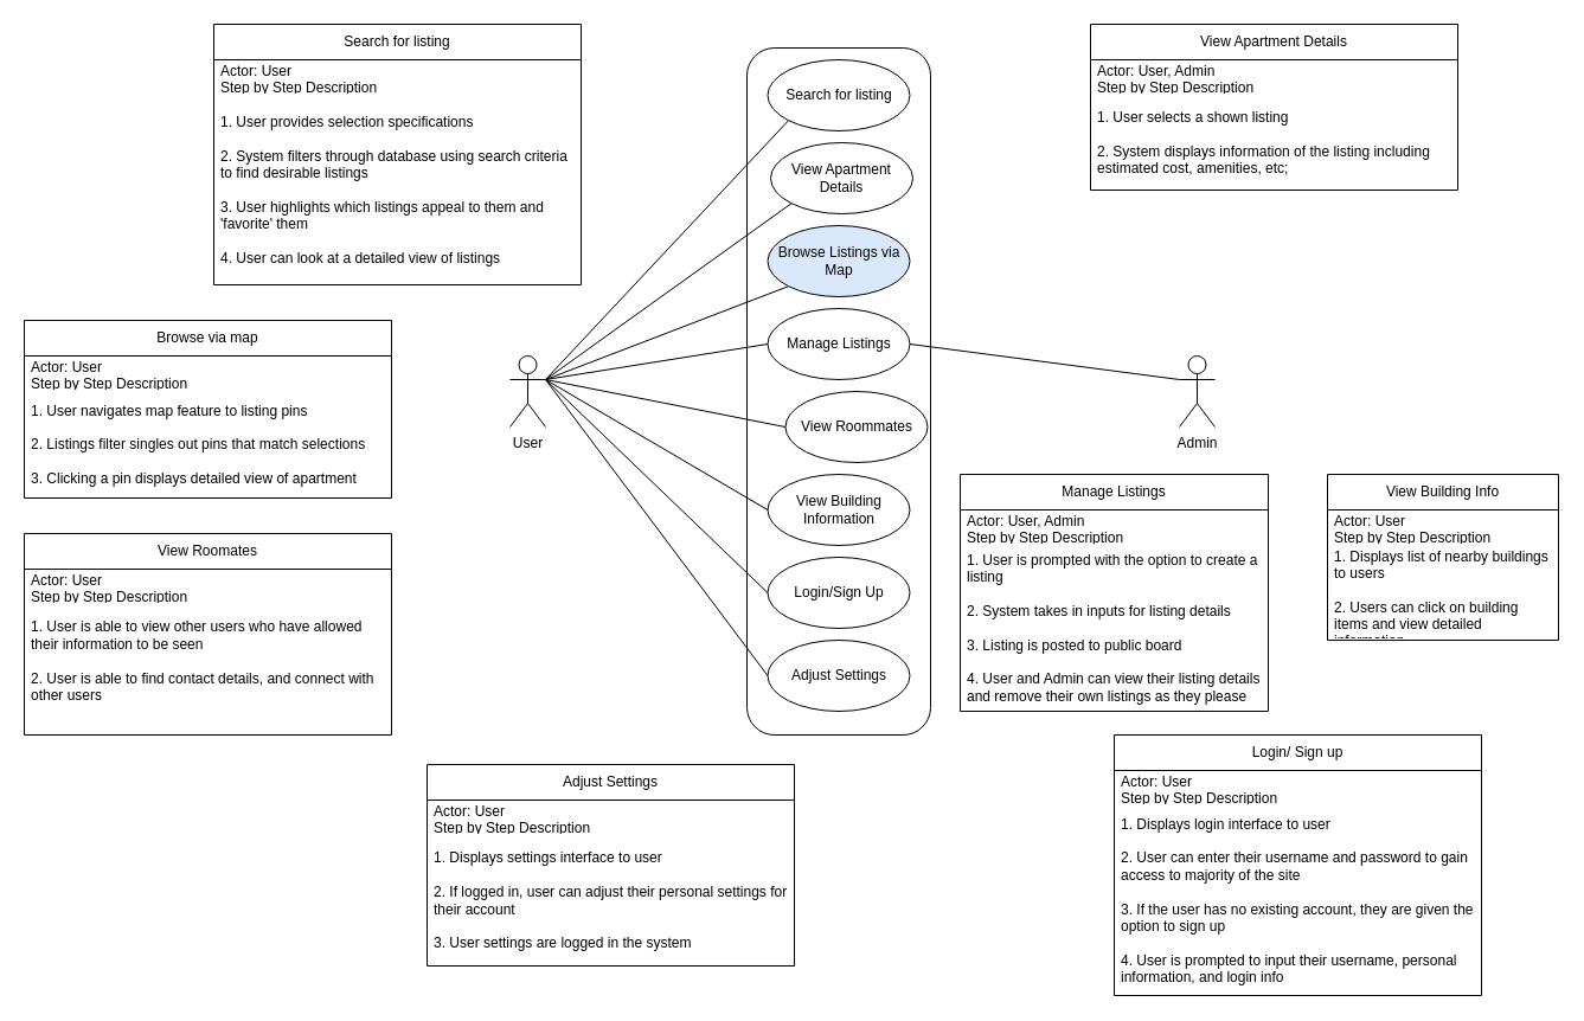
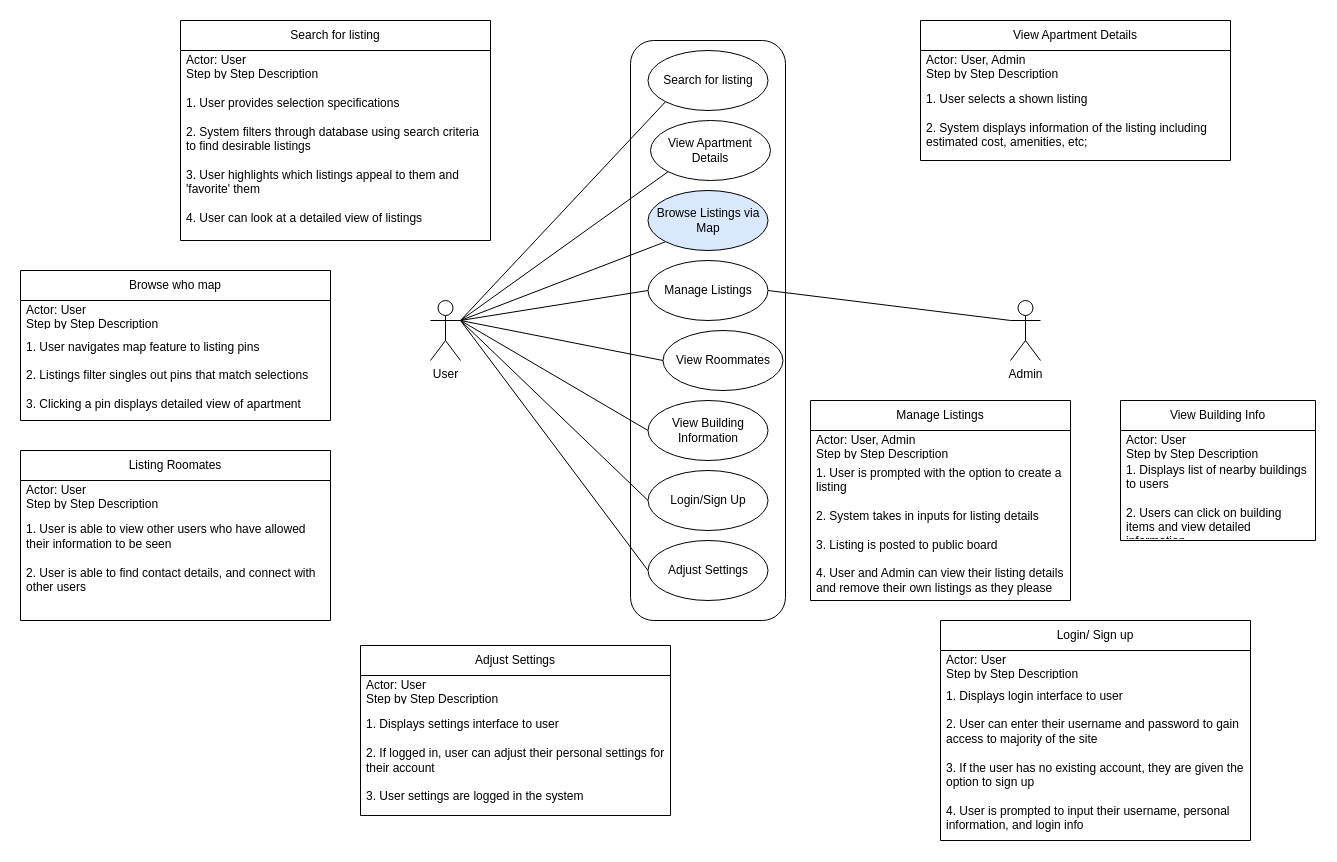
  <mxCell id="0" />
  <mxCell id="1" parent="0" />
  <mxCell id="2" value="" style="rounded=1;whiteSpace=wrap;html=1;" vertex="1" parent="1"><mxGeometry x="630" y="40" width="155" height="580" as="geometry" /></mxCell>
  <mxCell id="3" value="Search for listing" style="ellipse;whiteSpace=wrap;html=1;" vertex="1" parent="1"><mxGeometry x="647.5" y="50" width="120" height="60" as="geometry" /></mxCell>
  <mxCell id="4" value="View Apartment Details" style="ellipse;whiteSpace=wrap;html=1;" vertex="1" parent="1"><mxGeometry x="650" y="120" width="120" height="60" as="geometry" /></mxCell>
  <mxCell id="5" style="rounded=0;orthogonalLoop=1;jettySize=auto;html=1;exitX=0;exitY=1;exitDx=0;exitDy=0;endArrow=none;startFill=0;" edge="1" parent="1" source="6"><mxGeometry relative="1" as="geometry"><mxPoint x="460" y="320" as="targetPoint" /></mxGeometry></mxCell>
  <mxCell id="6" value="&lt;div&gt;Browse Listings via Map&lt;/div&gt;" style="ellipse;whiteSpace=wrap;html=1;fillColor=#dae8fc;" vertex="1" parent="1"><mxGeometry x="647.5" y="190" width="120" height="60" as="geometry" /></mxCell>
  <mxCell id="7" value="Manage Listings" style="ellipse;whiteSpace=wrap;html=1;" vertex="1" parent="1"><mxGeometry x="647.5" y="260" width="120" height="60" as="geometry" /></mxCell>
  <mxCell id="8" style="rounded=0;orthogonalLoop=1;jettySize=auto;html=1;exitX=0;exitY=0.5;exitDx=0;exitDy=0;endArrow=none;startFill=0;" edge="1" parent="1" source="9"><mxGeometry relative="1" as="geometry"><mxPoint x="460" y="320" as="targetPoint" /></mxGeometry></mxCell>
  <mxCell id="9" value="&lt;div&gt;View Roommates&lt;/div&gt;" style="ellipse;whiteSpace=wrap;html=1;" vertex="1" parent="1"><mxGeometry x="662.5" y="330" width="120" height="60" as="geometry" /></mxCell>
  <mxCell id="10" style="rounded=0;orthogonalLoop=1;jettySize=auto;html=1;exitX=0;exitY=0.5;exitDx=0;exitDy=0;endArrow=none;startFill=0;" edge="1" parent="1" source="11"><mxGeometry relative="1" as="geometry"><mxPoint x="460" y="320" as="targetPoint" /></mxGeometry></mxCell>
  <mxCell id="11" value="&lt;div&gt;View Building Information&lt;/div&gt;" style="ellipse;whiteSpace=wrap;html=1;" vertex="1" parent="1"><mxGeometry x="647.5" y="400" width="120" height="60" as="geometry" /></mxCell>
  <mxCell id="12" style="rounded=0;orthogonalLoop=1;jettySize=auto;html=1;exitX=0;exitY=0.5;exitDx=0;exitDy=0;endArrow=none;startFill=0;" edge="1" parent="1" source="13"><mxGeometry relative="1" as="geometry"><mxPoint x="460" y="320" as="targetPoint" /></mxGeometry></mxCell>
  <mxCell id="13" value="&lt;div&gt;Login/Sign Up&lt;/div&gt;" style="ellipse;whiteSpace=wrap;html=1;" vertex="1" parent="1"><mxGeometry x="647.5" y="470" width="120" height="60" as="geometry" /></mxCell>
  <mxCell id="14" style="rounded=0;orthogonalLoop=1;jettySize=auto;html=1;exitX=0;exitY=0.5;exitDx=0;exitDy=0;endArrow=none;startFill=0;" edge="1" parent="1" source="15"><mxGeometry relative="1" as="geometry"><mxPoint x="460" y="320" as="targetPoint" /></mxGeometry></mxCell>
  <mxCell id="15" value="&lt;div&gt;Adjust Settings&lt;/div&gt;" style="ellipse;whiteSpace=wrap;html=1;" vertex="1" parent="1"><mxGeometry x="647.5" y="540" width="120" height="60" as="geometry" /></mxCell>
  <mxCell id="16" value="User" style="shape=umlActor;verticalLabelPosition=bottom;verticalAlign=top;html=1;outlineConnect=0;" vertex="1" parent="1"><mxGeometry x="430" y="300" width="30" height="60" as="geometry" /></mxCell>
- <mxCell id="17" value="&lt;div&gt;Admin&lt;/div&gt;" style="shape=umlActor;verticalLabelPosition=bottom;verticalAlign=top;html=1;outlineConnect=0;" vertex="1" parent="1"><mxGeometry x="995" y="300" width="30" height="60" as="geometry" /></mxCell>
+ <mxCell id="17" value="&lt;div&gt;Admin&lt;/div&gt;" style="shape=umlActor;verticalLabelPosition=bottom;verticalAlign=top;html=1;outlineConnect=0;" vertex="1" parent="1"><mxGeometry x="1010" y="300" width="30" height="60" as="geometry" /></mxCell>
  <mxCell id="18" value="Search for listing" style="swimlane;fontStyle=0;childLayout=stackLayout;horizontal=1;startSize=30;horizontalStack=0;resizeParent=1;resizeParentMax=0;resizeLast=0;collapsible=1;marginBottom=0;whiteSpace=wrap;html=1;" vertex="1" parent="1"><mxGeometry x="180" y="20" width="310" height="220" as="geometry" /></mxCell>
  <mxCell id="19" value="&lt;div&gt;Actor: User&lt;/div&gt;&lt;div&gt;Step by Step Description&lt;/div&gt;" style="text;strokeColor=none;fillColor=none;align=left;verticalAlign=middle;spacingLeft=4;spacingRight=4;overflow=hidden;points=[[0,0.5],[1,0.5]];portConstraint=eastwest;rotatable=0;whiteSpace=wrap;html=1;" vertex="1" parent="18"><mxGeometry y="30" width="310" height="30" as="geometry" /></mxCell>
  <mxCell id="20" value="&lt;div&gt;1. User provides selection specifications&lt;/div&gt;&lt;div&gt;&lt;br&gt;&lt;/div&gt;&lt;div&gt;2. System filters through database using search criteria to find desirable listings&lt;/div&gt;&lt;div&gt;&lt;br&gt;&lt;/div&gt;&lt;div&gt;3. User highlights which listings appeal to them and 'favorite' them&lt;/div&gt;&lt;div&gt;&lt;br&gt;&lt;/div&gt;&lt;div&gt;4. User can look at a detailed view of listings&lt;/div&gt;" style="text;strokeColor=none;fillColor=none;align=left;verticalAlign=middle;spacingLeft=4;spacingRight=4;overflow=hidden;points=[[0,0.5],[1,0.5]];portConstraint=eastwest;rotatable=0;whiteSpace=wrap;html=1;" vertex="1" parent="18"><mxGeometry y="60" width="310" height="160" as="geometry" /></mxCell>
  <mxCell id="21" value="View Apartment Details" style="swimlane;fontStyle=0;childLayout=stackLayout;horizontal=1;startSize=30;horizontalStack=0;resizeParent=1;resizeParentMax=0;resizeLast=0;collapsible=1;marginBottom=0;whiteSpace=wrap;html=1;" vertex="1" parent="1"><mxGeometry x="920" y="20" width="310" height="140" as="geometry" /></mxCell>
  <mxCell id="22" value="&lt;div&gt;Actor: User, Admin&lt;/div&gt;&lt;div&gt;Step by Step Description&lt;/div&gt;" style="text;strokeColor=none;fillColor=none;align=left;verticalAlign=middle;spacingLeft=4;spacingRight=4;overflow=hidden;points=[[0,0.5],[1,0.5]];portConstraint=eastwest;rotatable=0;whiteSpace=wrap;html=1;" vertex="1" parent="21"><mxGeometry y="30" width="310" height="30" as="geometry" /></mxCell>
  <mxCell id="23" value="&lt;div&gt;1. User selects a shown listing&lt;/div&gt;&lt;div&gt;&lt;br&gt;&lt;/div&gt;&lt;div&gt;2. System displays information of the listing including estimated cost, amenities, etc;&lt;/div&gt;" style="text;strokeColor=none;fillColor=none;align=left;verticalAlign=middle;spacingLeft=4;spacingRight=4;overflow=hidden;points=[[0,0.5],[1,0.5]];portConstraint=eastwest;rotatable=0;whiteSpace=wrap;html=1;" vertex="1" parent="21"><mxGeometry y="60" width="310" height="80" as="geometry" /></mxCell>
  <mxCell id="24" style="rounded=0;orthogonalLoop=1;jettySize=auto;html=1;exitX=0;exitY=1;exitDx=0;exitDy=0;entryX=1;entryY=0.333;entryDx=0;entryDy=0;entryPerimeter=0;jumpSize=0;strokeColor=default;endArrow=none;startFill=0;" edge="1" parent="1" source="3" target="16"><mxGeometry relative="1" as="geometry" /></mxCell>
  <mxCell id="25" style="rounded=0;orthogonalLoop=1;jettySize=auto;html=1;exitX=0;exitY=1;exitDx=0;exitDy=0;entryX=1;entryY=0.333;entryDx=0;entryDy=0;entryPerimeter=0;endArrow=none;startFill=0;" edge="1" parent="1" source="4" target="16"><mxGeometry relative="1" as="geometry" /></mxCell>
  <mxCell id="26" style="rounded=0;orthogonalLoop=1;jettySize=auto;html=1;exitX=0;exitY=0.5;exitDx=0;exitDy=0;entryX=1;entryY=0.333;entryDx=0;entryDy=0;entryPerimeter=0;endArrow=none;startFill=0;" edge="1" parent="1" source="7" target="16"><mxGeometry relative="1" as="geometry" /></mxCell>
  <mxCell id="27" style="rounded=0;orthogonalLoop=1;jettySize=auto;html=1;exitX=1;exitY=0.5;exitDx=0;exitDy=0;entryX=0;entryY=0.333;entryDx=0;entryDy=0;entryPerimeter=0;endArrow=none;startFill=0;" edge="1" parent="1" source="7" target="17"><mxGeometry relative="1" as="geometry" /></mxCell>
- <mxCell id="28" value="Browse via map" style="swimlane;fontStyle=0;childLayout=stackLayout;horizontal=1;startSize=30;horizontalStack=0;resizeParent=1;resizeParentMax=0;resizeLast=0;collapsible=1;marginBottom=0;whiteSpace=wrap;html=1;" vertex="1" parent="1"><mxGeometry x="20" y="270" width="310" height="150" as="geometry" /></mxCell>
+ <mxCell id="28" value="Browse who map" style="swimlane;fontStyle=0;childLayout=stackLayout;horizontal=1;startSize=30;horizontalStack=0;resizeParent=1;resizeParentMax=0;resizeLast=0;collapsible=1;marginBottom=0;whiteSpace=wrap;html=1;" vertex="1" parent="1"><mxGeometry x="20" y="270" width="310" height="150" as="geometry" /></mxCell>
  <mxCell id="29" value="&lt;div&gt;Actor: User&lt;/div&gt;&lt;div&gt;Step by Step Description&lt;/div&gt;" style="text;strokeColor=none;fillColor=none;align=left;verticalAlign=middle;spacingLeft=4;spacingRight=4;overflow=hidden;points=[[0,0.5],[1,0.5]];portConstraint=eastwest;rotatable=0;whiteSpace=wrap;html=1;" vertex="1" parent="28"><mxGeometry y="30" width="310" height="30" as="geometry" /></mxCell>
  <mxCell id="30" value="&lt;div&gt;1. User navigates map feature to listing pins&lt;/div&gt;&lt;div&gt;&lt;br&gt;&lt;/div&gt;&lt;div&gt;2. Listings filter singles out pins that match selections&lt;/div&gt;&lt;div&gt;&lt;br&gt;&lt;/div&gt;&lt;div&gt;3. Clicking a pin displays detailed view of apartment&amp;nbsp; &lt;br&gt;&lt;/div&gt;" style="text;strokeColor=none;fillColor=none;align=left;verticalAlign=middle;spacingLeft=4;spacingRight=4;overflow=hidden;points=[[0,0.5],[1,0.5]];portConstraint=eastwest;rotatable=0;whiteSpace=wrap;html=1;" vertex="1" parent="28"><mxGeometry y="60" width="310" height="90" as="geometry" /></mxCell>
  <mxCell id="31" value="Manage Listings" style="swimlane;fontStyle=0;childLayout=stackLayout;horizontal=1;startSize=30;horizontalStack=0;resizeParent=1;resizeParentMax=0;resizeLast=0;collapsible=1;marginBottom=0;whiteSpace=wrap;html=1;" vertex="1" parent="1"><mxGeometry x="810" y="400" width="260" height="200" as="geometry" /></mxCell>
  <mxCell id="32" value="&lt;div&gt;Actor: User, Admin&lt;/div&gt;&lt;div&gt;Step by Step Description&lt;/div&gt;" style="text;strokeColor=none;fillColor=none;align=left;verticalAlign=middle;spacingLeft=4;spacingRight=4;overflow=hidden;points=[[0,0.5],[1,0.5]];portConstraint=eastwest;rotatable=0;whiteSpace=wrap;html=1;" vertex="1" parent="31"><mxGeometry y="30" width="260" height="30" as="geometry" /></mxCell>
  <mxCell id="33" value="&lt;div&gt;1. User is prompted with the option to create a listing&lt;/div&gt;&lt;div&gt;&lt;br&gt;&lt;/div&gt;&lt;div&gt;2. System takes in inputs for listing details&lt;/div&gt;&lt;div&gt;&lt;br&gt;&lt;/div&gt;&lt;div&gt;3. Listing is posted to public board&lt;/div&gt;&lt;div&gt;&lt;br&gt;&lt;/div&gt;&lt;div&gt;4. User and Admin can view their listing details and remove their own listings as they please&lt;/div&gt;" style="text;strokeColor=none;fillColor=none;align=left;verticalAlign=middle;spacingLeft=4;spacingRight=4;overflow=hidden;points=[[0,0.5],[1,0.5]];portConstraint=eastwest;rotatable=0;whiteSpace=wrap;html=1;" vertex="1" parent="31"><mxGeometry y="60" width="260" height="140" as="geometry" /></mxCell>
- <mxCell id="34" value="View Roomates" style="swimlane;fontStyle=0;childLayout=stackLayout;horizontal=1;startSize=30;horizontalStack=0;resizeParent=1;resizeParentMax=0;resizeLast=0;collapsible=1;marginBottom=0;whiteSpace=wrap;html=1;" vertex="1" parent="1"><mxGeometry x="20" y="450" width="310" height="170" as="geometry"><mxRectangle x="60" y="440" width="120" height="30" as="alternateBounds" /></mxGeometry></mxCell>
+ <mxCell id="34" value="Listing Roomates" style="swimlane;fontStyle=0;childLayout=stackLayout;horizontal=1;startSize=30;horizontalStack=0;resizeParent=1;resizeParentMax=0;resizeLast=0;collapsible=1;marginBottom=0;whiteSpace=wrap;html=1;" vertex="1" parent="1"><mxGeometry x="20" y="450" width="310" height="170" as="geometry"><mxRectangle x="60" y="440" width="120" height="30" as="alternateBounds" /></mxGeometry></mxCell>
  <mxCell id="35" value="&lt;div&gt;Actor: User&lt;/div&gt;&lt;div&gt;Step by Step Description&lt;/div&gt;" style="text;strokeColor=none;fillColor=none;align=left;verticalAlign=middle;spacingLeft=4;spacingRight=4;overflow=hidden;points=[[0,0.5],[1,0.5]];portConstraint=eastwest;rotatable=0;whiteSpace=wrap;html=1;" vertex="1" parent="34"><mxGeometry y="30" width="310" height="30" as="geometry" /></mxCell>
  <mxCell id="36" value="&lt;div&gt;1. User is able to view other users who have allowed their information to be seen&lt;/div&gt;&lt;div&gt;&lt;br&gt;&lt;/div&gt;&lt;div&gt;2. User is able to find contact details, and connect with other users&lt;/div&gt;&lt;div&gt;&lt;br&gt;&lt;/div&gt;" style="text;strokeColor=none;fillColor=none;align=left;verticalAlign=middle;spacingLeft=4;spacingRight=4;overflow=hidden;points=[[0,0.5],[1,0.5]];portConstraint=eastwest;rotatable=0;whiteSpace=wrap;html=1;" vertex="1" parent="34"><mxGeometry y="60" width="310" height="110" as="geometry" /></mxCell>
  <mxCell id="37" value="View Building Info" style="swimlane;fontStyle=0;childLayout=stackLayout;horizontal=1;startSize=30;horizontalStack=0;resizeParent=1;resizeParentMax=0;resizeLast=0;collapsible=1;marginBottom=0;whiteSpace=wrap;html=1;" vertex="1" parent="1"><mxGeometry x="1120" y="400" width="195" height="140" as="geometry" /></mxCell>
  <mxCell id="38" value="&lt;div&gt;Actor: User&lt;/div&gt;&lt;div&gt;Step by Step Description&lt;/div&gt;" style="text;strokeColor=none;fillColor=none;align=left;verticalAlign=middle;spacingLeft=4;spacingRight=4;overflow=hidden;points=[[0,0.5],[1,0.5]];portConstraint=eastwest;rotatable=0;whiteSpace=wrap;html=1;" vertex="1" parent="37"><mxGeometry y="30" width="195" height="30" as="geometry" /></mxCell>
  <mxCell id="39" value="&lt;div&gt;1. Displays list of nearby buildings to users&lt;/div&gt;&lt;div&gt;&lt;br&gt;&lt;/div&gt;&lt;div&gt;2. Users can click on building items and view detailed information&lt;/div&gt;" style="text;strokeColor=none;fillColor=none;align=left;verticalAlign=middle;spacingLeft=4;spacingRight=4;overflow=hidden;points=[[0,0.5],[1,0.5]];portConstraint=eastwest;rotatable=0;whiteSpace=wrap;html=1;" vertex="1" parent="37"><mxGeometry y="60" width="195" height="80" as="geometry" /></mxCell>
  <mxCell id="40" value="Login/ Sign up" style="swimlane;fontStyle=0;childLayout=stackLayout;horizontal=1;startSize=30;horizontalStack=0;resizeParent=1;resizeParentMax=0;resizeLast=0;collapsible=1;marginBottom=0;whiteSpace=wrap;html=1;" vertex="1" parent="1"><mxGeometry x="940" y="620" width="310" height="220" as="geometry" /></mxCell>
  <mxCell id="41" value="&lt;div&gt;Actor: User&lt;/div&gt;&lt;div&gt;Step by Step Description&lt;/div&gt;" style="text;strokeColor=none;fillColor=none;align=left;verticalAlign=middle;spacingLeft=4;spacingRight=4;overflow=hidden;points=[[0,0.5],[1,0.5]];portConstraint=eastwest;rotatable=0;whiteSpace=wrap;html=1;" vertex="1" parent="40"><mxGeometry y="30" width="310" height="30" as="geometry" /></mxCell>
  <mxCell id="42" value="&lt;div&gt;1. Displays login interface to user&lt;/div&gt;&lt;div&gt;&lt;br&gt;&lt;/div&gt;&lt;div&gt;2. User can enter their username and password to gain access to majority of the site&lt;/div&gt;&lt;div&gt;&lt;br&gt;&lt;/div&gt;&lt;div&gt;3. If the user has no existing account, they are given the option to sign up&lt;/div&gt;&lt;div&gt;&lt;br&gt;&lt;/div&gt;&lt;div&gt;4. User is prompted to input their username, personal information, and login info&lt;/div&gt;" style="text;strokeColor=none;fillColor=none;align=left;verticalAlign=middle;spacingLeft=4;spacingRight=4;overflow=hidden;points=[[0,0.5],[1,0.5]];portConstraint=eastwest;rotatable=0;whiteSpace=wrap;html=1;" vertex="1" parent="40"><mxGeometry y="60" width="310" height="160" as="geometry" /></mxCell>
  <mxCell id="43" value="Adjust Settings" style="swimlane;fontStyle=0;childLayout=stackLayout;horizontal=1;startSize=30;horizontalStack=0;resizeParent=1;resizeParentMax=0;resizeLast=0;collapsible=1;marginBottom=0;whiteSpace=wrap;html=1;" vertex="1" parent="1"><mxGeometry x="360" y="645" width="310" height="170" as="geometry" /></mxCell>
  <mxCell id="44" value="&lt;div&gt;Actor: User&lt;/div&gt;&lt;div&gt;Step by Step Description&lt;/div&gt;" style="text;strokeColor=none;fillColor=none;align=left;verticalAlign=middle;spacingLeft=4;spacingRight=4;overflow=hidden;points=[[0,0.5],[1,0.5]];portConstraint=eastwest;rotatable=0;whiteSpace=wrap;html=1;" vertex="1" parent="43"><mxGeometry y="30" width="310" height="30" as="geometry" /></mxCell>
  <mxCell id="45" value="&lt;div&gt;1. Displays settings interface to user&lt;/div&gt;&lt;div&gt;&lt;br&gt;&lt;/div&gt;&lt;div&gt;2. If logged in, user can adjust their personal settings for their account&lt;/div&gt;&lt;div&gt;&lt;br&gt;&lt;/div&gt;&lt;div&gt;3. User settings are logged in the system&lt;/div&gt;" style="text;strokeColor=none;fillColor=none;align=left;verticalAlign=middle;spacingLeft=4;spacingRight=4;overflow=hidden;points=[[0,0.5],[1,0.5]];portConstraint=eastwest;rotatable=0;whiteSpace=wrap;html=1;" vertex="1" parent="43"><mxGeometry y="60" width="310" height="110" as="geometry" /></mxCell>
